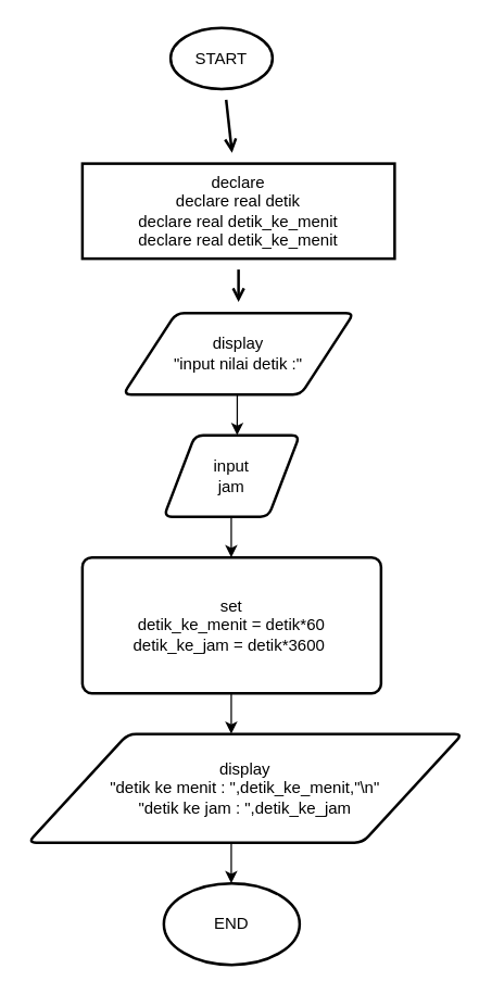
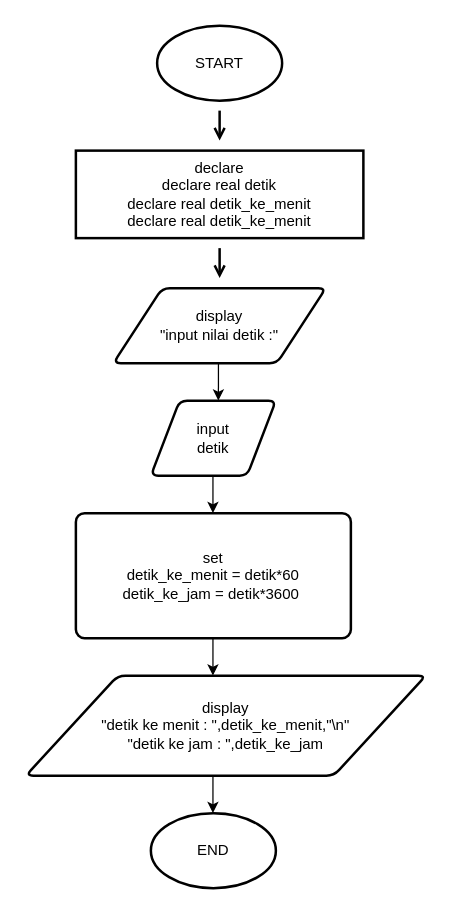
  <mxCell id="0" />
  <mxCell id="1" parent="0" />
  <mxCell id="2" value="" style="edgeStyle=none;curved=1;rounded=0;orthogonalLoop=1;jettySize=auto;html=1;endArrow=open;sourcePerimeterSpacing=8;targetPerimeterSpacing=8;strokeWidth=2;" edge="1" parent="1" source="3" target="13"><mxGeometry relative="1" as="geometry" /></mxCell>
- <mxCell id="3" value="START" style="strokeWidth=2;html=1;shape=mxgraph.flowchart.start_1;whiteSpace=wrap;" parent="1" vertex="1"><mxGeometry x="125" y="20" width="75" height="45" as="geometry" /></mxCell>
+ <mxCell id="3" value="START" style="strokeWidth=2;html=1;shape=mxgraph.flowchart.start_1;whiteSpace=wrap;" parent="1" vertex="1"><mxGeometry x="125" y="20" width="100" height="60" as="geometry" /></mxCell>
  <mxCell id="4" value="" style="endArrow=classic;html=1;exitX=0.564;exitY=1;exitDx=0;exitDy=0;exitPerimeter=0;" parent="1" edge="1"><mxGeometry width="50" height="50" relative="1" as="geometry"><mxPoint x="174.08" y="290" as="sourcePoint" /><mxPoint x="174" y="320" as="targetPoint" /></mxGeometry></mxCell>
- <mxCell id="5" value="input&lt;br&gt;jam" style="shape=parallelogram;html=1;strokeWidth=2;perimeter=parallelogramPerimeter;whiteSpace=wrap;rounded=1;arcSize=12;size=0.23;" parent="1" vertex="1"><mxGeometry x="120" y="320" width="100" height="60" as="geometry" /></mxCell>
+ <mxCell id="5" value="input&lt;br&gt;detik" style="shape=parallelogram;html=1;strokeWidth=2;perimeter=parallelogramPerimeter;whiteSpace=wrap;rounded=1;arcSize=12;size=0.23;" parent="1" vertex="1"><mxGeometry x="120" y="320" width="100" height="60" as="geometry" /></mxCell>
  <mxCell id="6" value="" style="endArrow=classic;html=1;" parent="1" edge="1"><mxGeometry width="50" height="50" relative="1" as="geometry"><mxPoint x="169.66" y="380" as="sourcePoint" /><mxPoint x="169.66" y="410" as="targetPoint" /></mxGeometry></mxCell>
  <mxCell id="7" value="set&lt;br&gt;detik_ke_menit = detik*60&lt;br&gt;detik_ke_jam = detik*3600&amp;nbsp;" style="rounded=1;whiteSpace=wrap;html=1;absoluteArcSize=1;arcSize=14;strokeWidth=2;" parent="1" vertex="1"><mxGeometry x="60" y="410" width="220" height="100" as="geometry" /></mxCell>
  <mxCell id="8" value="" style="endArrow=classic;html=1;" parent="1" edge="1"><mxGeometry width="50" height="50" relative="1" as="geometry"><mxPoint x="169.66" y="510" as="sourcePoint" /><mxPoint x="169.66" y="540" as="targetPoint" /></mxGeometry></mxCell>
  <mxCell id="9" value="" style="endArrow=classic;html=1;" parent="1" edge="1"><mxGeometry width="50" height="50" relative="1" as="geometry"><mxPoint x="169.66" y="620" as="sourcePoint" /><mxPoint x="169.66" y="650" as="targetPoint" /></mxGeometry></mxCell>
  <mxCell id="10" value="END" style="strokeWidth=2;html=1;shape=mxgraph.flowchart.start_1;whiteSpace=wrap;" parent="1" vertex="1"><mxGeometry x="120" y="650" width="100" height="60" as="geometry" /></mxCell>
  <mxCell id="11" value="&lt;span&gt; &lt;/span&gt;&lt;span&gt;display&lt;/span&gt;&lt;br&gt;&lt;span&gt; &lt;/span&gt;&lt;span&gt;&quot;input nilai detik :&quot;&lt;/span&gt;" style="shape=parallelogram;html=1;strokeWidth=2;perimeter=parallelogramPerimeter;whiteSpace=wrap;rounded=1;arcSize=12;size=0.23;hachureGap=4;pointerEvents=0;gradientColor=none;" vertex="1" parent="1"><mxGeometry x="90" y="230" width="170" height="60" as="geometry" /></mxCell>
  <mxCell id="12" value="" style="edgeStyle=none;curved=1;rounded=0;orthogonalLoop=1;jettySize=auto;html=1;endArrow=open;sourcePerimeterSpacing=8;targetPerimeterSpacing=8;strokeWidth=2;" edge="1" parent="1" source="13" target="11"><mxGeometry relative="1" as="geometry" /></mxCell>
  <mxCell id="13" value="declare&lt;br&gt;declare real detik&lt;br&gt;declare real detik_ke_menit&lt;br&gt;declare real detik_ke_menit" style="whiteSpace=wrap;html=1;strokeWidth=2;" vertex="1" parent="1"><mxGeometry x="60" y="120" width="230" height="70" as="geometry" /></mxCell>
  <mxCell id="14" value="&lt;span&gt;display&lt;/span&gt;&lt;br&gt;&lt;span&gt;&quot;detik ke menit : &quot;,detik_ke_menit,&quot;\n&quot;&lt;/span&gt;&lt;br&gt;&lt;span&gt;&quot;detik ke jam : &quot;,detik_ke_jam&lt;/span&gt;" style="shape=parallelogram;html=1;strokeWidth=2;perimeter=parallelogramPerimeter;whiteSpace=wrap;rounded=1;arcSize=12;size=0.23;hachureGap=4;pointerEvents=0;gradientColor=none;" vertex="1" parent="1"><mxGeometry x="20" y="540" width="320" height="80" as="geometry" /></mxCell>
